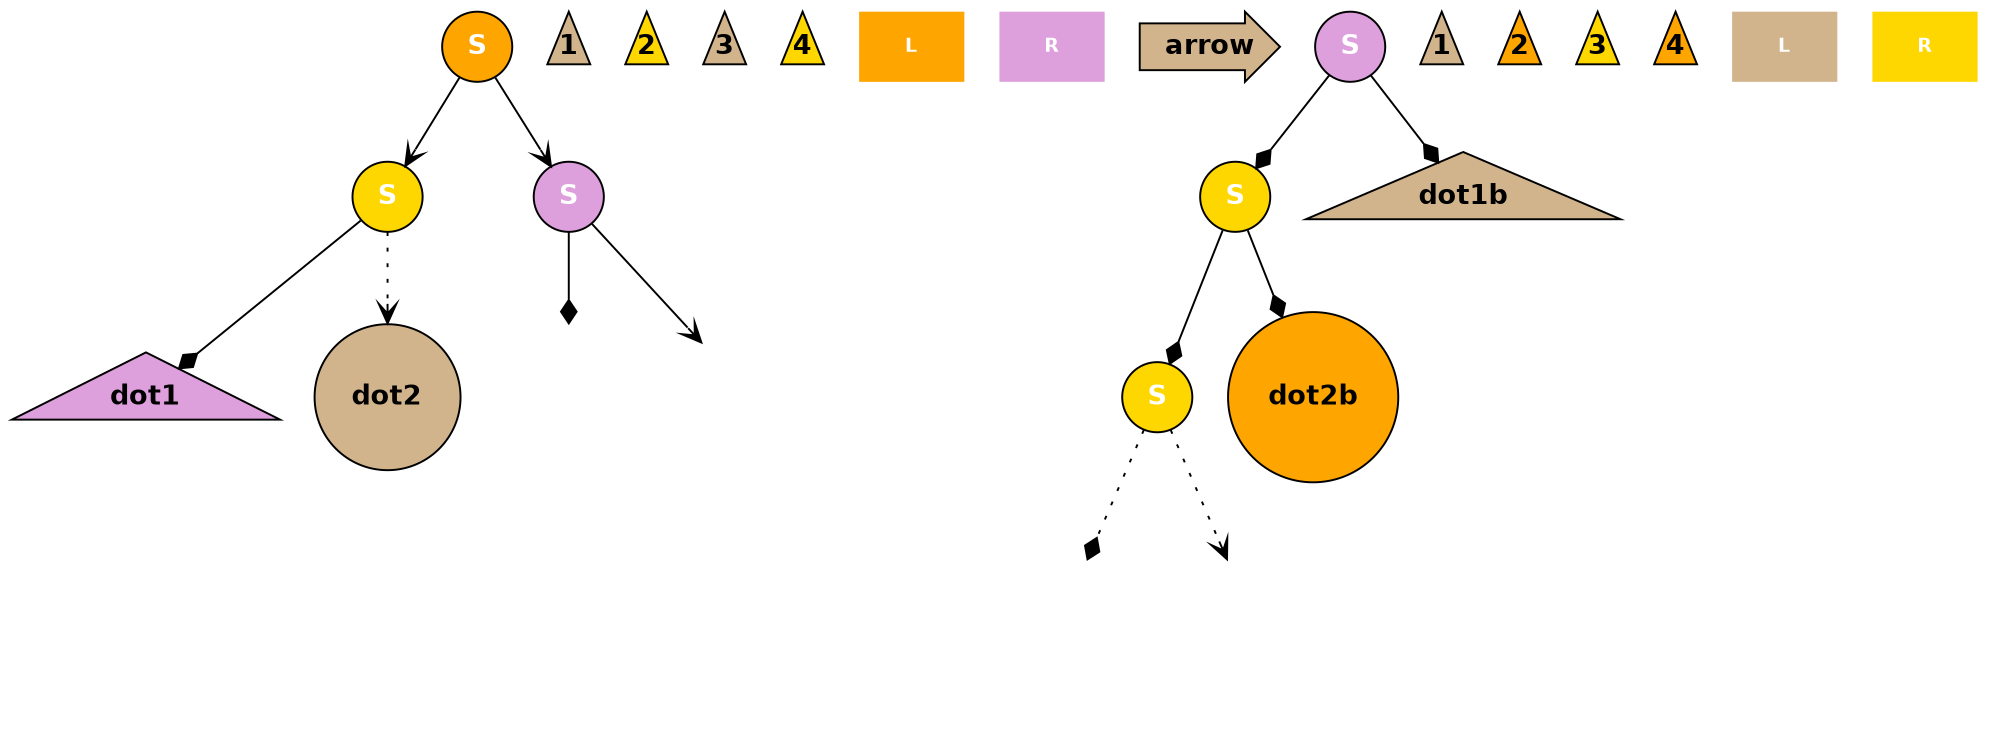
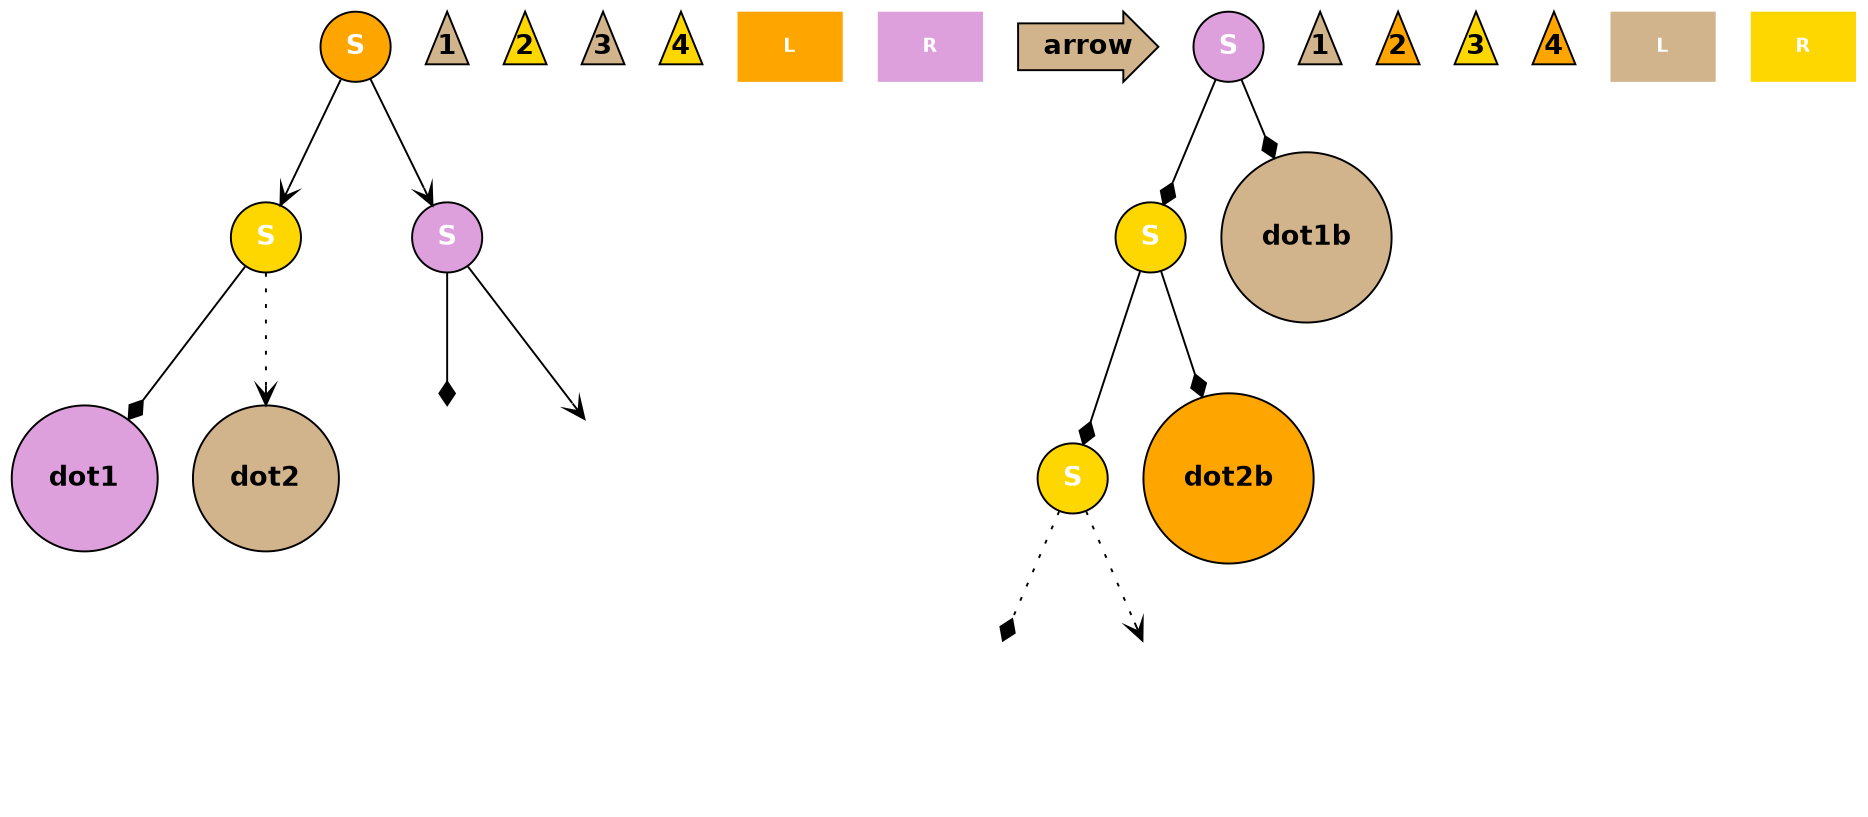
  digraph {
    node [fillcolor=gold fontname="Helvetica-bold" shape=circle style=filled]
    edge [arrowhead=diamond style=solid]
    n1 [fillcolor=orange fontcolor=white label=S]
    n2 [fontcolor=white label=S]
    n3 [fillcolor=plum fontcolor=white label=S]
-   dot1 [fillcolor=plum shape=triangle width=0.2]
+   dot1 [fillcolor=plum width=0.2]
    dot2 [fillcolor=tan width=0.2]
    dot3 [style=invis width=0.2 fillcolor=""]
    dot4 [style=invis width=0.2 fillcolor=""]
    n8 [fillcolor=tan fixedsize=true label=1 shape=triangle width=0.3]
    n9 [fixedsize=true label=2 shape=triangle width=0.3]
    n10 [fillcolor=tan fixedsize=true label=3 shape=triangle width=0.3]
    n11 [fixedsize=true label=4 shape=triangle width=0.3]
    n12 [fillcolor=orange fontcolor=white fontsize=10 label=L shape=plaintext]
    n13 [fillcolor=plum fontcolor=white fontsize=10 label=R shape=plaintext]
    arrow [fillcolor=tan fixedsize=true shape=rarrow width=1]
    n15 [fontcolor=white label=S]
    n16 [fontcolor=white label=S]
    dot2b [fillcolor=orange width=0.2]
    dot3b [style=invis width=0.2 fillcolor=""]
    dot4b [style=invis width=0.2 fillcolor=""]
    n20 [fillcolor=plum fontcolor=white label=S]
-   dot1b [fillcolor=tan shape=triangle width=0.2]
+   dot1b [fillcolor=tan width=0.2]
    n22 [fillcolor=tan fixedsize=true label=1 shape=triangle width=0.3]
    n23 [fillcolor=orange fixedsize=true label=2 shape=triangle width=0.3]
    n24 [fixedsize=true label=3 shape=triangle width=0.3]
    n25 [fillcolor=orange fixedsize=true label=4 shape=triangle width=0.3]
    n26 [fillcolor=tan fontcolor=white fontsize=10 label=L shape=plaintext]
    n27 [fontcolor=white fontsize=10 label=R shape=plaintext]
    n1 -> n2 [arrowhead=vee]
    n1 -> n3 [arrowhead=vee]
    n2 -> dot1
    n2 -> dot2 [arrowhead=vee style=dotted]
    n3 -> dot3
    n3 -> dot4 [arrowhead=vee]
    n15 -> n16
    n15 -> dot2b
    n16 -> dot3b [style=dotted]
    n16 -> dot4b [arrowhead=vee style=dotted]
    n20 -> n15
    n20 -> dot1b
  }
